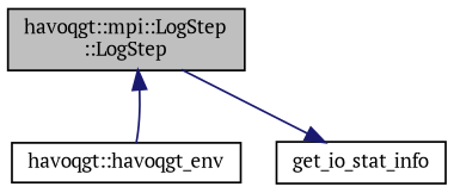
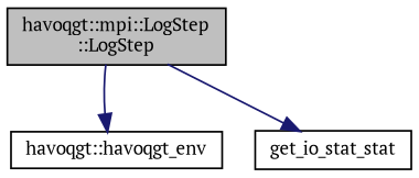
  digraph {
    fontname="PT Serif"
    rankdir=TB
    node [color=black fillcolor=white fontname="PT Serif" fontsize=10 shape=record style=filled]
    edge [color=midnightblue fontname="PT Serif" fontsize=10 labelfontname=Helvetica labelfontsize=10 style=solid]
    n1 [fillcolor=grey75 fontcolor=black height=0.2 label="havoqgt::mpi::LogStep\l::LogStep" width=0.4]
    n2 [height=0.2 label="havoqgt::havoqgt_env" width=0.4]
-   n3 [height=0.2 label=get_io_stat_info width=0.4]
-   n2 -> n1
+   n3 [height=0.2 label=get_io_stat_stat width=0.4]
+   n1 -> n2
    n1 -> n3
  }
